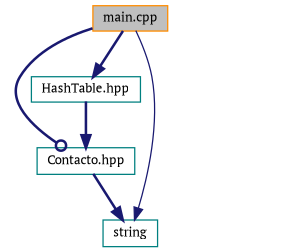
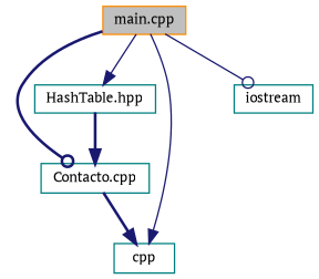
  digraph {
    fontname="PT Serif"
    node [color=teal fillcolor=white fontname="PT Serif" fontsize=10 shape=record style=filled]
    edge [arrowhead=normal color=midnightblue fontname="PT Serif" fontsize=10 labelfontname=Helvetica labelfontsize=10 style=bold]
    n1 [color=darkorange fillcolor=grey75 fontcolor=black height=0.2 label="main.cpp" width=0.4]
-   n2 [height=0.2 label="Contacto.hpp" width=0.4]
-   n3 [height=0.2 label=string width=0.4]
+   n2 [height=0.2 label="Contacto.cpp" width=0.4]
+   n3 [height=0.2 label=cpp width=0.4]
    n4 [height=0.2 label="HashTable.hpp" width=0.4]
+   n5 [height=0.2 label=iostream width=0.4]
    n1 -> n2 [arrowhead=odot]
    n1 -> n3 [style=solid]
-   n1 -> n4
+   n1 -> n4 [style=solid]
+   n1 -> n5 [arrowhead=odot style=solid]
    n2 -> n3
    n4 -> n2
  }
